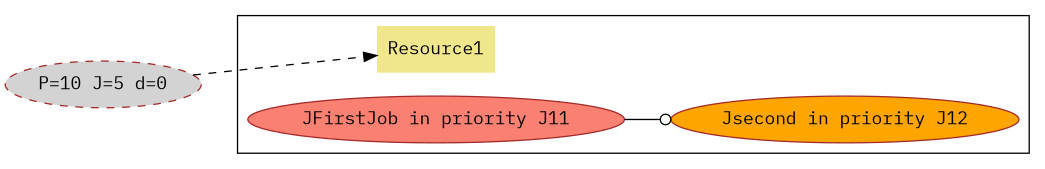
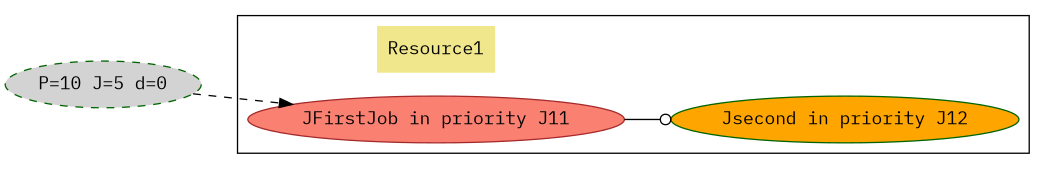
  strict digraph {
    compound=true
    ordering=out
    rankdir=LR
    remincross=true
    fontname="IBM Plex Mono"
    node [color=darkgreen style=filled fontname="IBM Plex Mono"]
    edge [constraint=True fontname="IBM Plex Mono"]
    Resource1 [shape=none fillcolor=khaki]
    n2 [label="JFirstJob in priority J11" fillcolor=salmon color=brown]
-   n3 [label="Jsecond in priority J12" fillcolor=orange color=brown]
-   "P=10 J=5 d=0" [style="dashed,filled" fillcolor=lightgrey color=brown]
+   n3 [label="Jsecond in priority J12" fillcolor=orange]
+   "P=10 J=5 d=0" [style="dashed,filled" fillcolor=lightgrey]
    subgraph cluster_1 {
      Resource1
      n2
      n3
    }
    n2 -> n3 [arrowhead=odot]
-   "P=10 J=5 d=0" -> Resource1 [style=dashed arrowhead=normal]
+   "P=10 J=5 d=0" -> n2 [style=dashed arrowhead=normal]
  }
